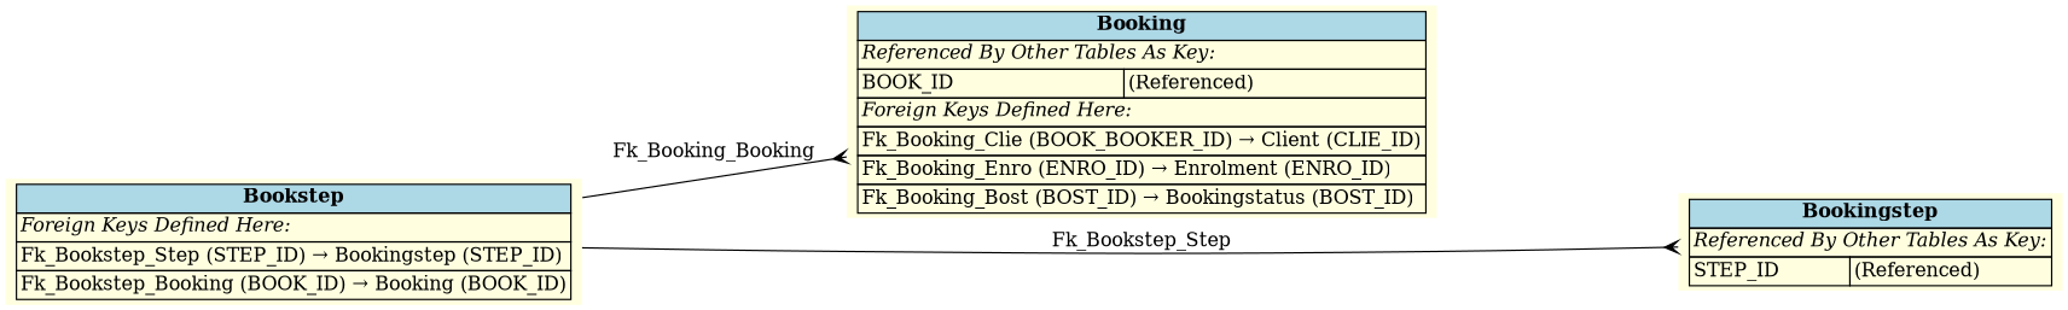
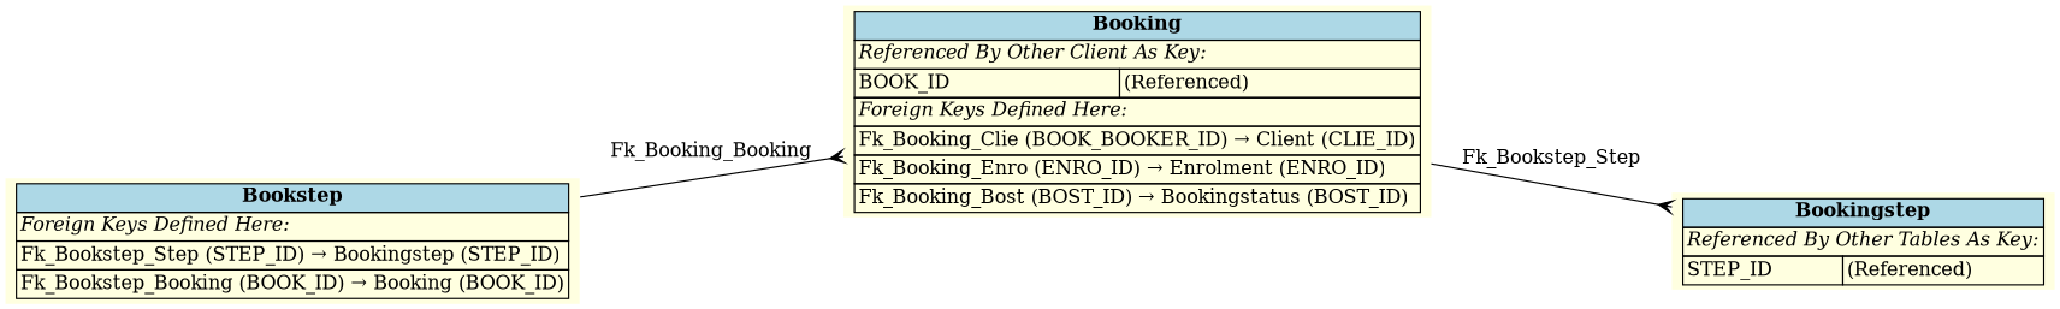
  digraph {
    rankdir=LR
    node [fillcolor=lightyellow shape=plaintext style=filled]
    edge [arrowhead=crow arrowtail=none dir=both labelfontsize=10]
    n1 [label=<     <TABLE BORDER="0" CELLBORDER="1" CELLSPACING="0" BGCOLOR="lightyellow">       <TR><TD COLSPAN="2" BGCOLOR="lightblue"><B>Bookstep</B></TD></TR>       <TR><TD COLSPAN="2" ALIGN="LEFT"><I>Foreign Keys Defined Here:</I></TD></TR>       <TR><TD ALIGN="LEFT" COLSPAN="2">Fk_Bookstep_Step (STEP_ID) &rarr; Bookingstep (STEP_ID)</TD></TR>       <TR><TD ALIGN="LEFT" COLSPAN="2">Fk_Bookstep_Booking (BOOK_ID) &rarr; Booking (BOOK_ID)</TD></TR>     </TABLE>     >]
-   n2 [label=<     <TABLE BORDER="0" CELLBORDER="1" CELLSPACING="0" BGCOLOR="lightyellow">       <TR><TD COLSPAN="2" BGCOLOR="lightblue"><B>Booking</B></TD></TR>       <TR><TD COLSPAN="2" ALIGN="LEFT"><I>Referenced By Other Tables As Key:</I></TD></TR>       <TR><TD ALIGN="LEFT">BOOK_ID</TD><TD ALIGN="LEFT">(Referenced)</TD></TR>       <TR><TD COLSPAN="2" ALIGN="LEFT"><I>Foreign Keys Defined Here:</I></TD></TR>       <TR><TD ALIGN="LEFT" COLSPAN="2">Fk_Booking_Clie (BOOK_BOOKER_ID) &rarr; Client (CLIE_ID)</TD></TR>       <TR><TD ALIGN="LEFT" COLSPAN="2">Fk_Booking_Enro (ENRO_ID) &rarr; Enrolment (ENRO_ID)</TD></TR>       <TR><TD ALIGN="LEFT" COLSPAN="2">Fk_Booking_Bost (BOST_ID) &rarr; Bookingstatus (BOST_ID)</TD></TR>     </TABLE>     >]
+   n2 [label=<     <TABLE BORDER="0" CELLBORDER="1" CELLSPACING="0" BGCOLOR="lightyellow">       <TR><TD COLSPAN="2" BGCOLOR="lightblue"><B>Booking</B></TD></TR>       <TR><TD COLSPAN="2" ALIGN="LEFT"><I>Referenced By Other Client As Key:</I></TD></TR>       <TR><TD ALIGN="LEFT">BOOK_ID</TD><TD ALIGN="LEFT">(Referenced)</TD></TR>       <TR><TD COLSPAN="2" ALIGN="LEFT"><I>Foreign Keys Defined Here:</I></TD></TR>       <TR><TD ALIGN="LEFT" COLSPAN="2">Fk_Booking_Clie (BOOK_BOOKER_ID) &rarr; Client (CLIE_ID)</TD></TR>       <TR><TD ALIGN="LEFT" COLSPAN="2">Fk_Booking_Enro (ENRO_ID) &rarr; Enrolment (ENRO_ID)</TD></TR>       <TR><TD ALIGN="LEFT" COLSPAN="2">Fk_Booking_Bost (BOST_ID) &rarr; Bookingstatus (BOST_ID)</TD></TR>     </TABLE>     >]
    n3 [label=<     <TABLE BORDER="0" CELLBORDER="1" CELLSPACING="0" BGCOLOR="lightyellow">       <TR><TD COLSPAN="2" BGCOLOR="lightblue"><B>Bookingstep</B></TD></TR>       <TR><TD COLSPAN="2" ALIGN="LEFT"><I>Referenced By Other Tables As Key:</I></TD></TR>       <TR><TD ALIGN="LEFT">STEP_ID</TD><TD ALIGN="LEFT">(Referenced)</TD></TR>     </TABLE>     >]
    n1 -> n2 [label=" Fk_Booking_Booking "]
-   n1 -> n3 [label=" Fk_Bookstep_Step "]
+   n2 -> n3 [label=" Fk_Bookstep_Step "]
  }
